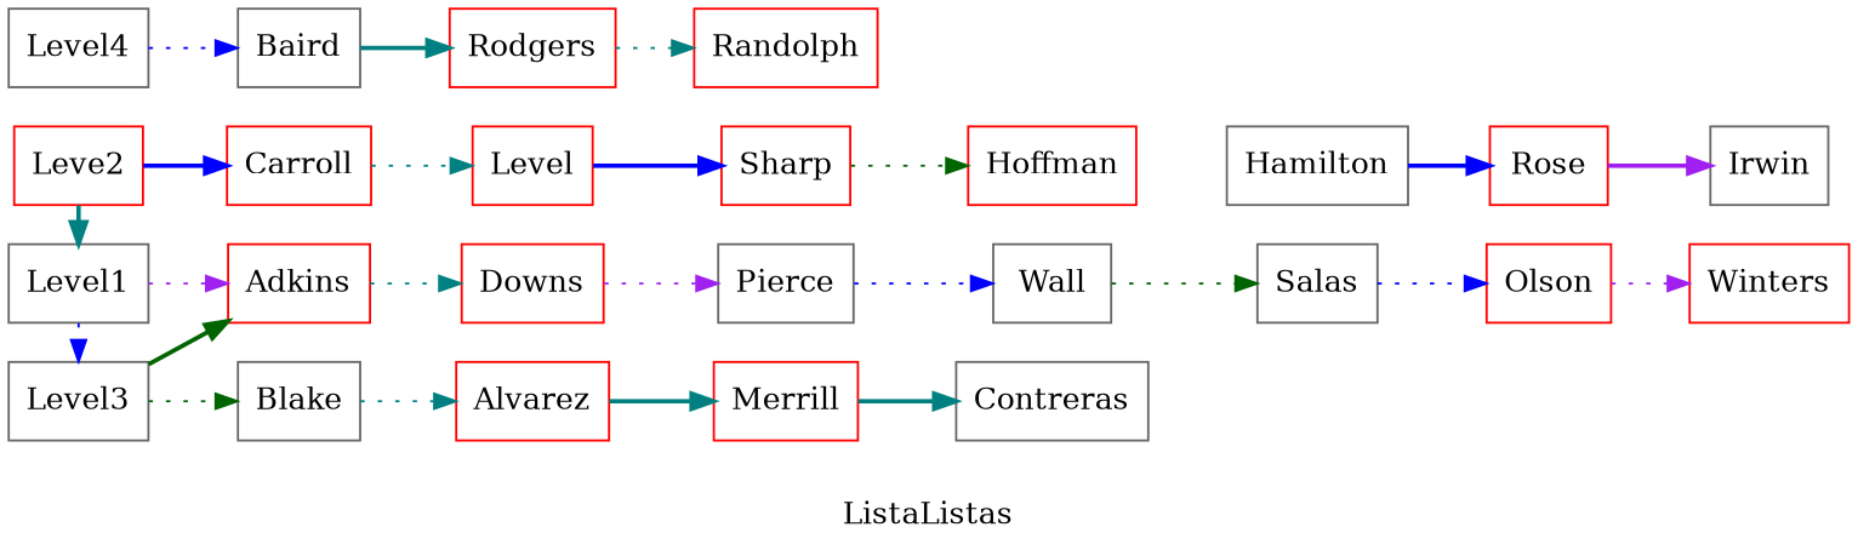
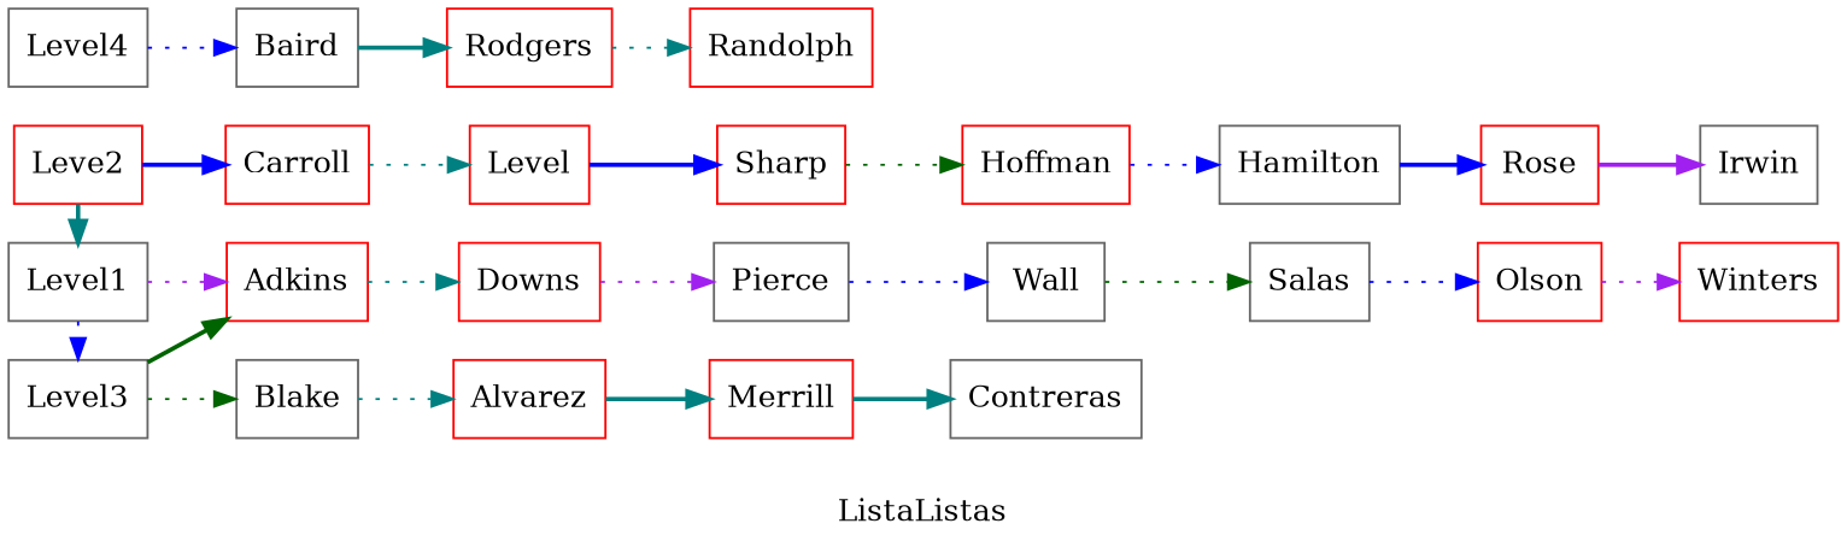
  digraph {
    label=ListaListas
    rankdir=LR
    node [color=red shape=box]
    edge [color=teal style=dotted]
    n1 [label=Carroll]
    n2 [label=Level]
    n3 [label=Sharp]
    n4 [label=Hoffman]
    n5 [color=gray40 label=Hamilton]
    n6 [label=Rose]
    n7 [color=gray40 label=Irwin]
    Leve2
    n9 [label=Adkins]
    n10 [label=Downs]
    n11 [color=gray40 label=Pierce]
    n12 [color=gray40 label=Wall]
    n13 [color=gray40 label=Salas]
    n14 [label=Olson]
    n15 [label=Winters]
    Level1 [color=gray40]
    n17 [color=gray40 label=Blake]
    n18 [label=Alvarez]
    n19 [label=Merrill]
    n20 [color=gray40 label=Contreras]
    Level3 [color=gray40]
    n22 [color=gray40 label=Baird]
    n23 [label=Rodgers]
    n24 [label=Randolph]
    Level4 [color=gray40]
    subgraph sub_1 {
      n1
      n2
      n3
      n4
      n5
      n6
      n7
      Leve2
    }
    subgraph sub_2 {
      n9
      n10
      n11
      n12
      n13
      n14
      n15
      Level1
    }
    subgraph sub_3 {
      n17
      n18
      n19
      n20
      Level3
    }
    subgraph sub_4 {
      n22
      n23
      n24
      Level4
    }
    subgraph sub_5 {
      rank=same
      Leve2
      Level1
      Level3
      Level4
    }
    n1 -> n2
    n2 -> n3 [color=blue style=bold]
    n3 -> n4 [color=darkgreen]
+   n4 -> n5 [color=blue]
    n5 -> n6 [color=blue style=bold]
    n6 -> n7 [color=purple style=bold]
    Leve2 -> n1 [color=blue style=bold]
    Leve2 -> Level1 [style=bold]
    n9 -> n10
    n10 -> n11 [color=purple]
    n11 -> n12 [color=blue]
    n12 -> n13 [color=darkgreen]
    n13 -> n14 [color=blue]
    n14 -> n15 [color=purple]
    Level1 -> n9 [color=purple]
    Level1 -> Level3 [color=blue]
    n17 -> n18
    n18 -> n19 [style=bold]
    n19 -> n20 [style=bold]
    Level3 -> n9 [color=darkgreen style=bold]
    Level3 -> n17 [color=darkgreen]
    n22 -> n23 [style=bold]
    n23 -> n24
    Level4 -> n22 [color=blue]
  }
